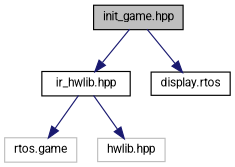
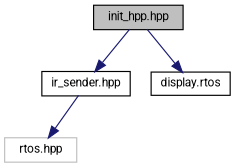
  digraph {
    fontname=Roboto
    node [color=black fillcolor=white fontname=Roboto fontsize=10 shape=record style=filled]
    edge [color=midnightblue fontname=Roboto fontsize=10 labelfontname=Helvetica labelfontsize=10 style=solid]
-   n1 [fillcolor=grey75 fontcolor=black height=0.2 label="init_game.hpp" width=0.4]
-   n2 [height=0.2 label="ir_hwlib.hpp" width=0.4]
+   n1 [fillcolor=grey75 fontcolor=black height=0.2 label="init_hpp.hpp" width=0.4]
+   n2 [height=0.2 label="ir_sender.hpp" width=0.4]
    n3 [height=0.2 label="display.rtos" width=0.4]
-   n4 [color=grey75 height=0.2 label="rtos.game" width=0.4]
-   n5 [color=grey75 height=0.2 label="hwlib.hpp" width=0.4]
+   n4 [color=grey75 height=0.2 label="rtos.hpp" width=0.4]
    n1 -> n2
    n1 -> n3
    n2 -> n4
-   n2 -> n5
  }
